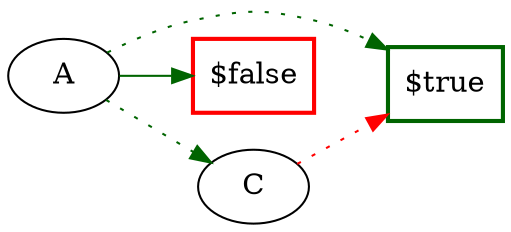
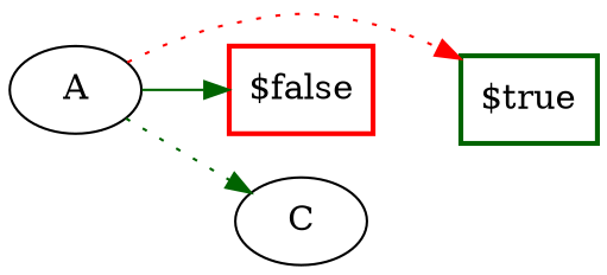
  digraph {
    rankdir=LR
    node [shape=box]
    edge [color=red style=dotted]
    n1 [color=darkgreen label="$true" style=bold]
    n2 [color=red label="$false" style=bold]
    n3 [label=C shape=ellipse]
    n4 [label=A shape=ellipse]
-   n3 -> n1
-   n4 -> n1 [color=darkgreen]
+   n4 -> n1
    n4 -> n2 [color=darkgreen style=""]
    n4 -> n3 [color=darkgreen]
  }
